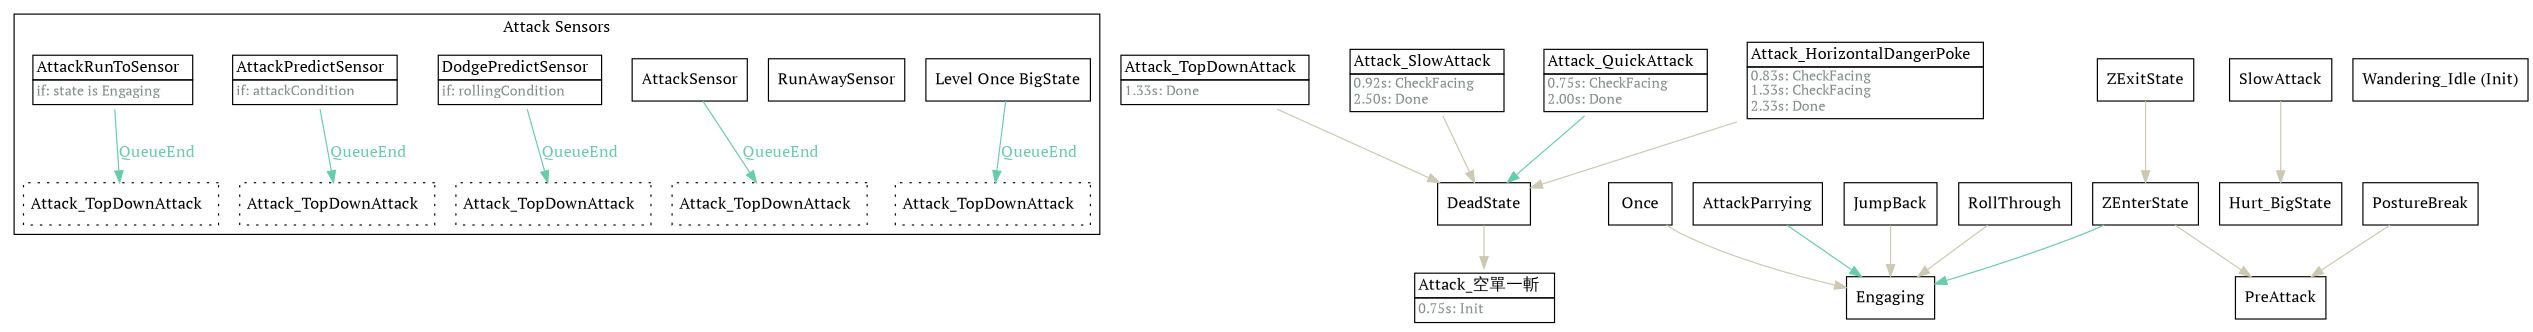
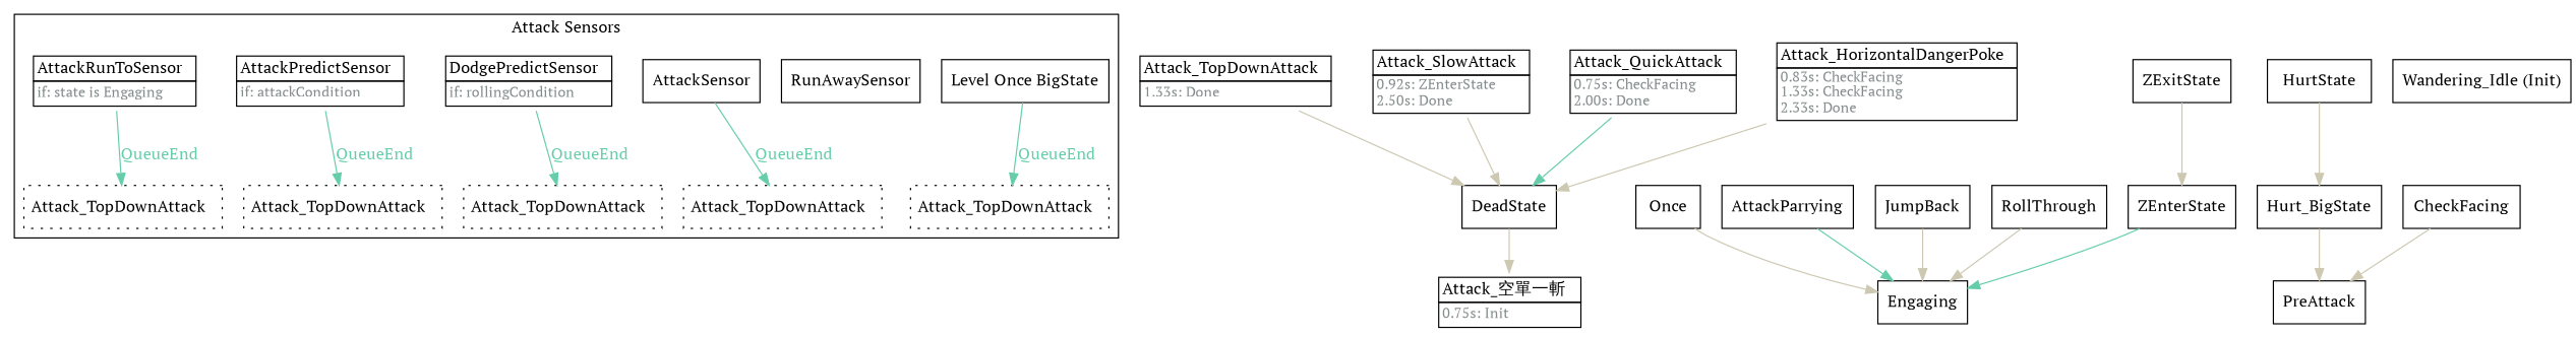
  strict digraph {
    fontname="PT Serif"
    rankdir=TB
    node [fontname="PT Serif" shape=box]
    edge [color=cornsilk3 fontcolor=cornsilk3 fontname="PT Serif"]
    n1 [label="Level Once BigState"]
    n2 [label=<<TABLE border="0" cellborder="0" cellspacing="0" cellpadding="2"><TR><TD>Attack_TopDownAttack  </TD></TR></TABLE>> margin=0.05 style=dotted]
    n3 [label=RunAwaySensor]
    n4 [label=AttackSensor]
    n5 [label=<<TABLE border="0" cellborder="0" cellspacing="0" cellpadding="2"><TR><TD>Attack_TopDownAttack  </TD></TR></TABLE>> margin=0.05 style=dotted]
    n6 [label=<<TABLE border="0" cellborder="1" cellspacing="0" cellpadding="2"><TR><TD >DodgePredictSensor  </TD></TR><TR><TD align="left" balign="left"><FONT point-size="12" color="azure4">if: rollingCondition</FONT>  </TD></TR></TABLE>> shape=plaintext]
    n7 [label=<<TABLE border="0" cellborder="0" cellspacing="0" cellpadding="2"><TR><TD>Attack_TopDownAttack  </TD></TR></TABLE>> margin=0.05 style=dotted]
    n8 [label=<<TABLE border="0" cellborder="1" cellspacing="0" cellpadding="2"><TR><TD >AttackPredictSensor  </TD></TR><TR><TD align="left" balign="left"><FONT point-size="12" color="azure4">if: attackCondition</FONT>  </TD></TR></TABLE>> shape=plaintext]
    n9 [label=<<TABLE border="0" cellborder="0" cellspacing="0" cellpadding="2"><TR><TD>Attack_TopDownAttack  </TD></TR></TABLE>> margin=0.05 style=dotted]
    n10 [label=<<TABLE border="0" cellborder="1" cellspacing="0" cellpadding="2"><TR><TD >AttackRunToSensor  </TD></TR><TR><TD align="left" balign="left"><FONT point-size="12" color="azure4">if: state is Engaging</FONT>  </TD></TR></TABLE>> shape=plaintext]
    n11 [label=<<TABLE border="0" cellborder="0" cellspacing="0" cellpadding="2"><TR><TD>Attack_TopDownAttack  </TD></TR></TABLE>> margin=0.05 style=dotted]
    n12 [label=<<TABLE border="0" cellborder="1" cellspacing="0" cellpadding="2"><TR><TD >Attack_TopDownAttack  </TD></TR><TR><TD align="left" balign="left"><FONT point-size="12" color="azure4">1.33s: Done</FONT>  </TD></TR></TABLE>> shape=plaintext]
    DeadState
    n14 [label=<<TABLE border="0" cellborder="1" cellspacing="0" cellpadding="2"><TR><TD >Attack_空單一斬  </TD></TR><TR><TD align="left" balign="left"><FONT point-size="12" color="azure4">0.75s: Init</FONT>  </TD></TR></TABLE>> shape=plaintext]
-   n15 [label=<<TABLE border="0" cellborder="1" cellspacing="0" cellpadding="2"><TR><TD >Attack_SlowAttack  </TD></TR><TR><TD align="left" balign="left"><FONT point-size="12" color="azure4">0.92s: CheckFacing<br/>2.50s: Done</FONT>  </TD></TR></TABLE>> shape=plaintext]
+   n15 [label=<<TABLE border="0" cellborder="1" cellspacing="0" cellpadding="2"><TR><TD >Attack_SlowAttack  </TD></TR><TR><TD align="left" balign="left"><FONT point-size="12" color="azure4">0.92s: ZEnterState<br/>2.50s: Done</FONT>  </TD></TR></TABLE>> shape=plaintext]
    n16 [label=<<TABLE border="0" cellborder="1" cellspacing="0" cellpadding="2"><TR><TD >Attack_QuickAttack  </TD></TR><TR><TD align="left" balign="left"><FONT point-size="12" color="azure4">0.75s: CheckFacing<br/>2.00s: Done</FONT>  </TD></TR></TABLE>> shape=plaintext]
    n17 [label=<<TABLE border="0" cellborder="1" cellspacing="0" cellpadding="2"><TR><TD >Attack_HorizontalDangerPoke  </TD></TR><TR><TD align="left" balign="left"><FONT point-size="12" color="azure4">0.83s: CheckFacing<br/>1.33s: CheckFacing<br/>2.33s: Done</FONT>  </TD></TR></TABLE>> shape=plaintext]
    n18 [label=AttackParrying]
    Engaging
-   n20 [label=SlowAttack]
+   n20 [label=HurtState]
    n21 [label=Hurt_BigState]
    PreAttack
    n23 [label=JumpBack]
-   n24 [label=PostureBreak]
+   n24 [label=CheckFacing]
    n25 [label=RollThrough]
    n26 [label=Once]
    n27 [label=ZEnterState]
    n28 [label=ZExitState]
    n29 [label="Wandering_Idle (Init)"]
    subgraph cluster_1 {
      label="Attack Sensors"
      rank=sink
      n1
      n2
      n3
      n4
      n5
      n6
      n7
      n8
      n9
      n10
      n11
    }
    n1 -> n2 [color=aquamarine3 fontcolor=aquamarine3 label=QueueEnd]
    n4 -> n5 [color=aquamarine3 fontcolor=aquamarine3 label=QueueEnd]
    n6 -> n7 [color=aquamarine3 fontcolor=aquamarine3 label=QueueEnd]
    n8 -> n9 [color=aquamarine3 fontcolor=aquamarine3 label=QueueEnd]
    n10 -> n11 [color=aquamarine3 fontcolor=aquamarine3 label=QueueEnd]
    n12 -> DeadState
    DeadState -> n14
    n15 -> DeadState
    n16 -> DeadState [color=aquamarine3]
    n17 -> DeadState
    n18 -> Engaging [color=aquamarine3]
    n20 -> n21
-   n27 -> PreAttack
+   n21 -> PreAttack
    n23 -> Engaging
    n24 -> PreAttack
    n25 -> Engaging
    n26 -> Engaging
    n27 -> Engaging [color=aquamarine3]
    n28 -> n27
  }
